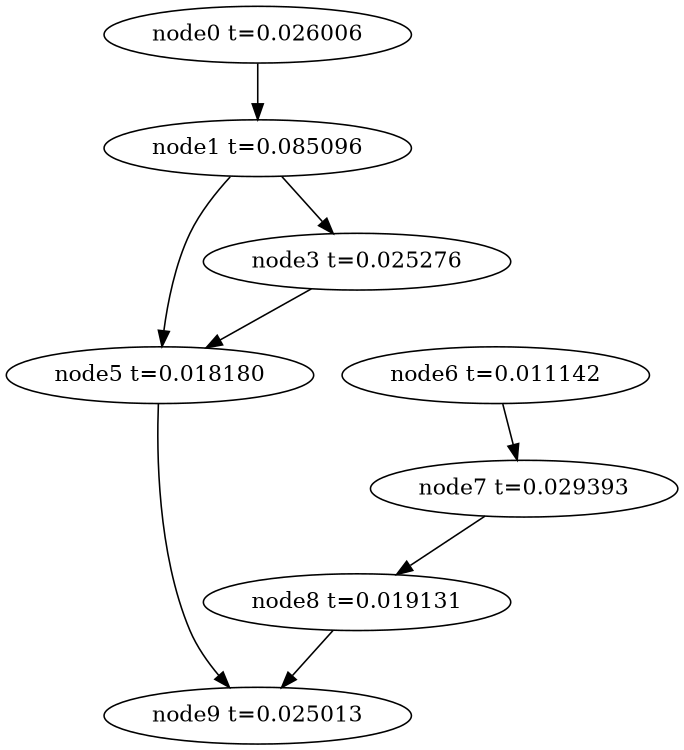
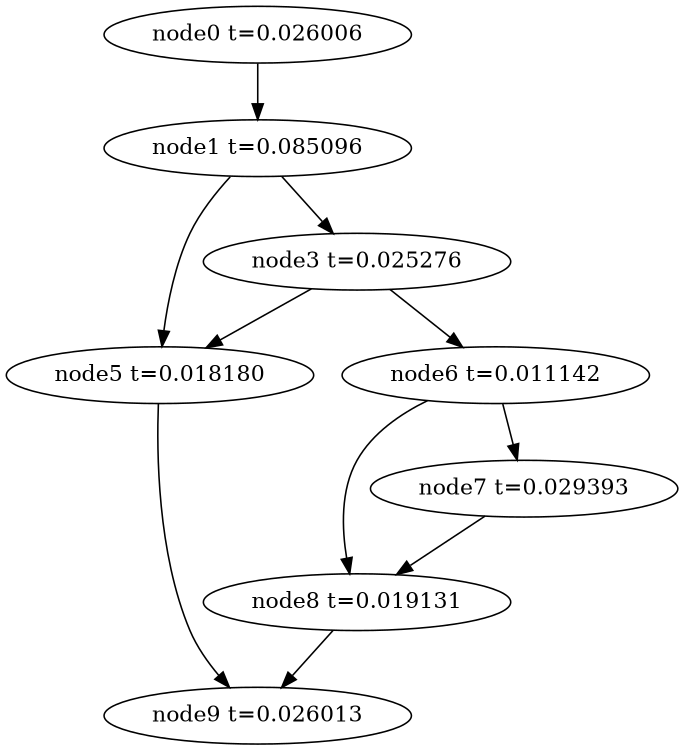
  digraph {
-   n1 [label="node9 t=0.025013"]
+   n1 [label="node9 t=0.026013"]
    n2 [label="node8 t=0.019131"]
    n3 [label="node7 t=0.029393"]
    n4 [label="node6 t=0.011142"]
    n5 [label="node5 t=0.018180"]
    n6 [label="node3 t=0.025276"]
    n7 [label="node1 t=0.085096"]
    n8 [label="node0 t=0.026006"]
    n2 -> n1
    n3 -> n2
+   n4 -> n2
    n4 -> n3
    n5 -> n1
+   n6 -> n4
    n6 -> n5
    n7 -> n5
    n7 -> n6
    n8 -> n7
  }
